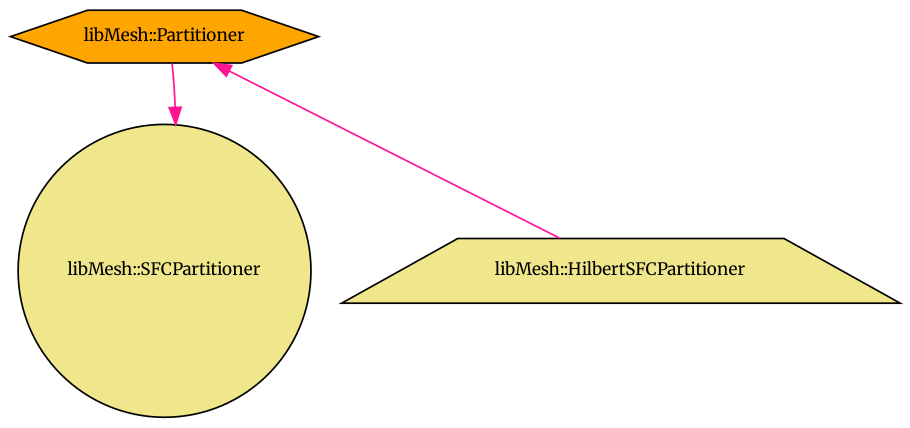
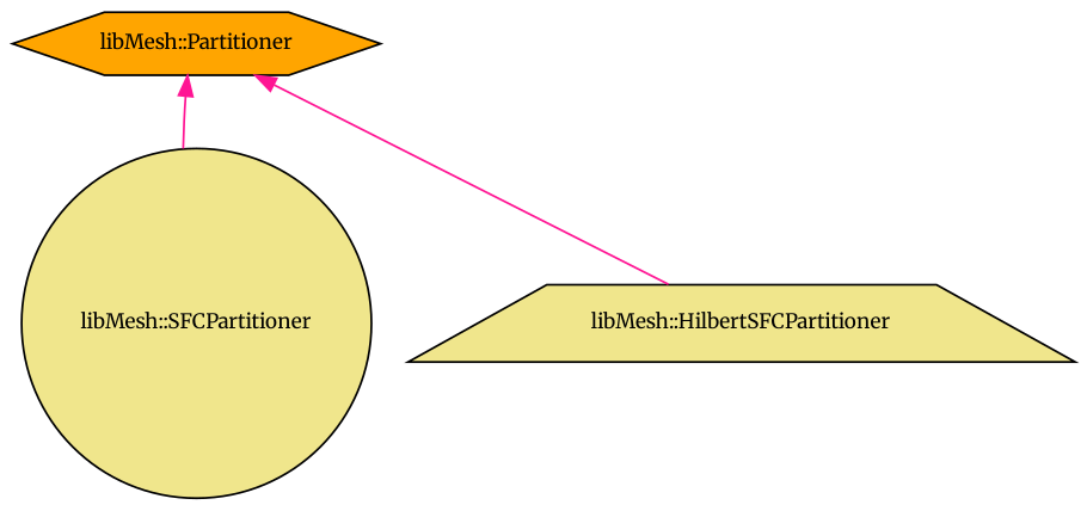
  digraph {
    fontname=Merriweather
    node [color=black fillcolor=khaki fontname=Merriweather fontsize=10 style=filled]
    edge [color=deeppink dir=back fontname=Merriweather fontsize=10 labelfontname=Helvetica labelfontsize=10 style=solid]
    n1 [fontcolor=black height=0.2 label="libMesh::HilbertSFCPartitioner" shape=trapezium width=0.4]
    n2 [height=0.2 label="libMesh::SFCPartitioner" shape=circle width=0.4]
    n3 [fillcolor=orange height=0.2 label="libMesh::Partitioner" shape=hexagon width=0.4]
    n3 -> n1
-   n2 -> n3
+   n3 -> n2
  }
